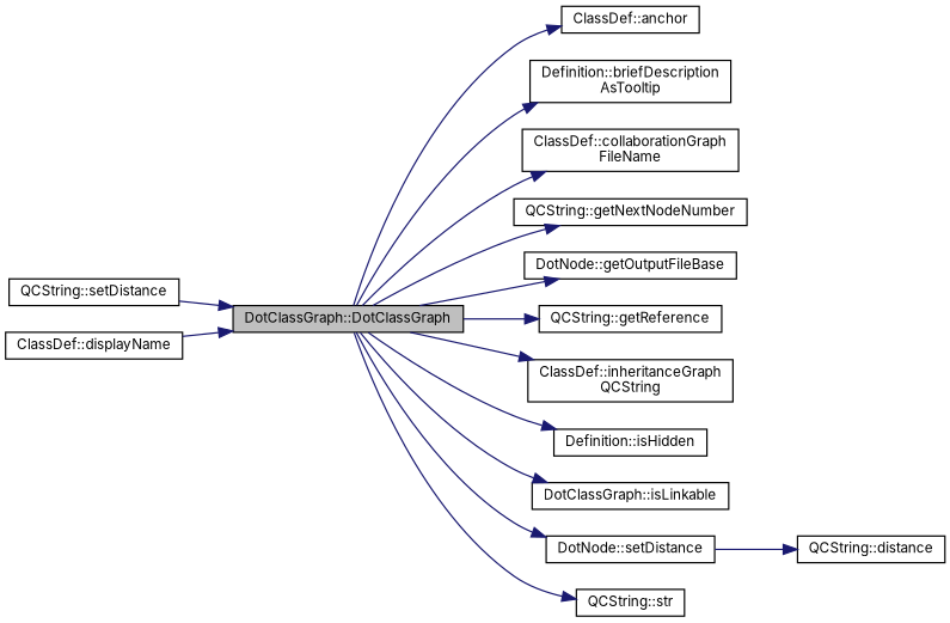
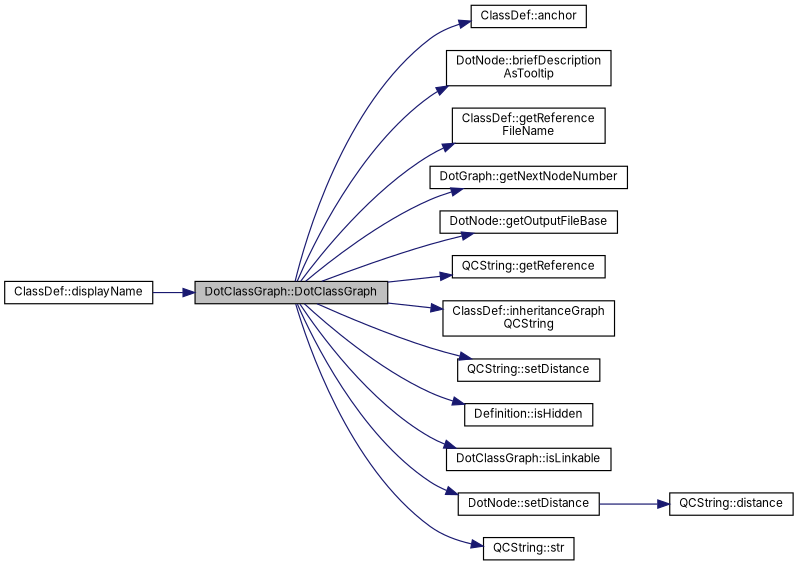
  digraph {
    fontname=Inter
    rankdir=LR
    node [color=black fillcolor=white fontname=Inter fontsize=10 shape=record style=filled]
    edge [color=midnightblue fontname=Inter fontsize=10 labelfontname=Helvetica labelfontsize=10 style=solid]
    n1 [fillcolor=grey75 fontcolor=black height=0.2 label="DotClassGraph::DotClassGraph" width=0.4]
    n2 [height=0.2 label="ClassDef::anchor" width=0.4]
-   n3 [height=0.2 label="Definition::briefDescription\lAsTooltip" width=0.4]
-   n4 [height=0.2 label="ClassDef::collaborationGraph\lFileName" width=0.4]
-   n5 [height=0.2 label="QCString::getNextNodeNumber" width=0.4]
+   n3 [height=0.2 label="DotNode::briefDescription\lAsTooltip" width=0.4]
+   n4 [height=0.2 label="ClassDef::getReference\lFileName" width=0.4]
+   n5 [height=0.2 label="DotGraph::getNextNodeNumber" width=0.4]
    n6 [height=0.2 label="DotNode::getOutputFileBase" width=0.4]
    n7 [height=0.2 label="QCString::getReference" width=0.4]
    n8 [height=0.2 label="ClassDef::inheritanceGraph\lQCString" width=0.4]
    n9 [height=0.2 label="QCString::setDistance" width=0.4]
    n10 [height=0.2 label="Definition::isHidden" width=0.4]
    n11 [height=0.2 label="DotClassGraph::isLinkable" width=0.4]
    n12 [height=0.2 label="DotNode::setDistance" width=0.4]
    n13 [height=0.2 label="QCString::str" width=0.4]
    n14 [height=0.2 label="ClassDef::displayName" width=0.4]
    n15 [height=0.2 label="QCString::distance" width=0.4]
    n1 -> n2
    n1 -> n3
    n1 -> n4
    n1 -> n5
    n1 -> n6
    n1 -> n7
    n1 -> n8
-   n9 -> n1
+   n1 -> n9
    n1 -> n10
    n1 -> n11
    n1 -> n12
    n1 -> n13
    n12 -> n15
    n14 -> n1
  }
